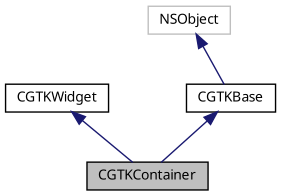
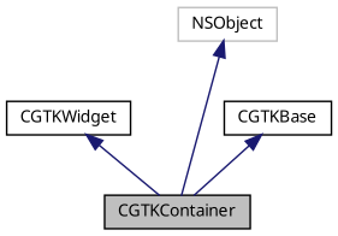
  digraph {
    fontname="Noto Sans"
    node [color=black fillcolor=white fontname="Noto Sans" fontsize=10 shape=record style=filled]
    edge [color=midnightblue dir=back fontname="Noto Sans" fontsize=10 labelfontname=Helvetica labelfontsize=10 style=solid]
    n1 [fillcolor=grey75 fontcolor=black height=0.2 label=CGTKContainer width=0.4]
    n2 [height=0.2 label=CGTKWidget width=0.4]
    n3 [height=0.2 label=CGTKBase width=0.4]
    n4 [color=grey75 height=0.2 label=NSObject width=0.4]
    n2 -> n1
    n3 -> n1
-   n4 -> n3
+   n4 -> n1
  }
